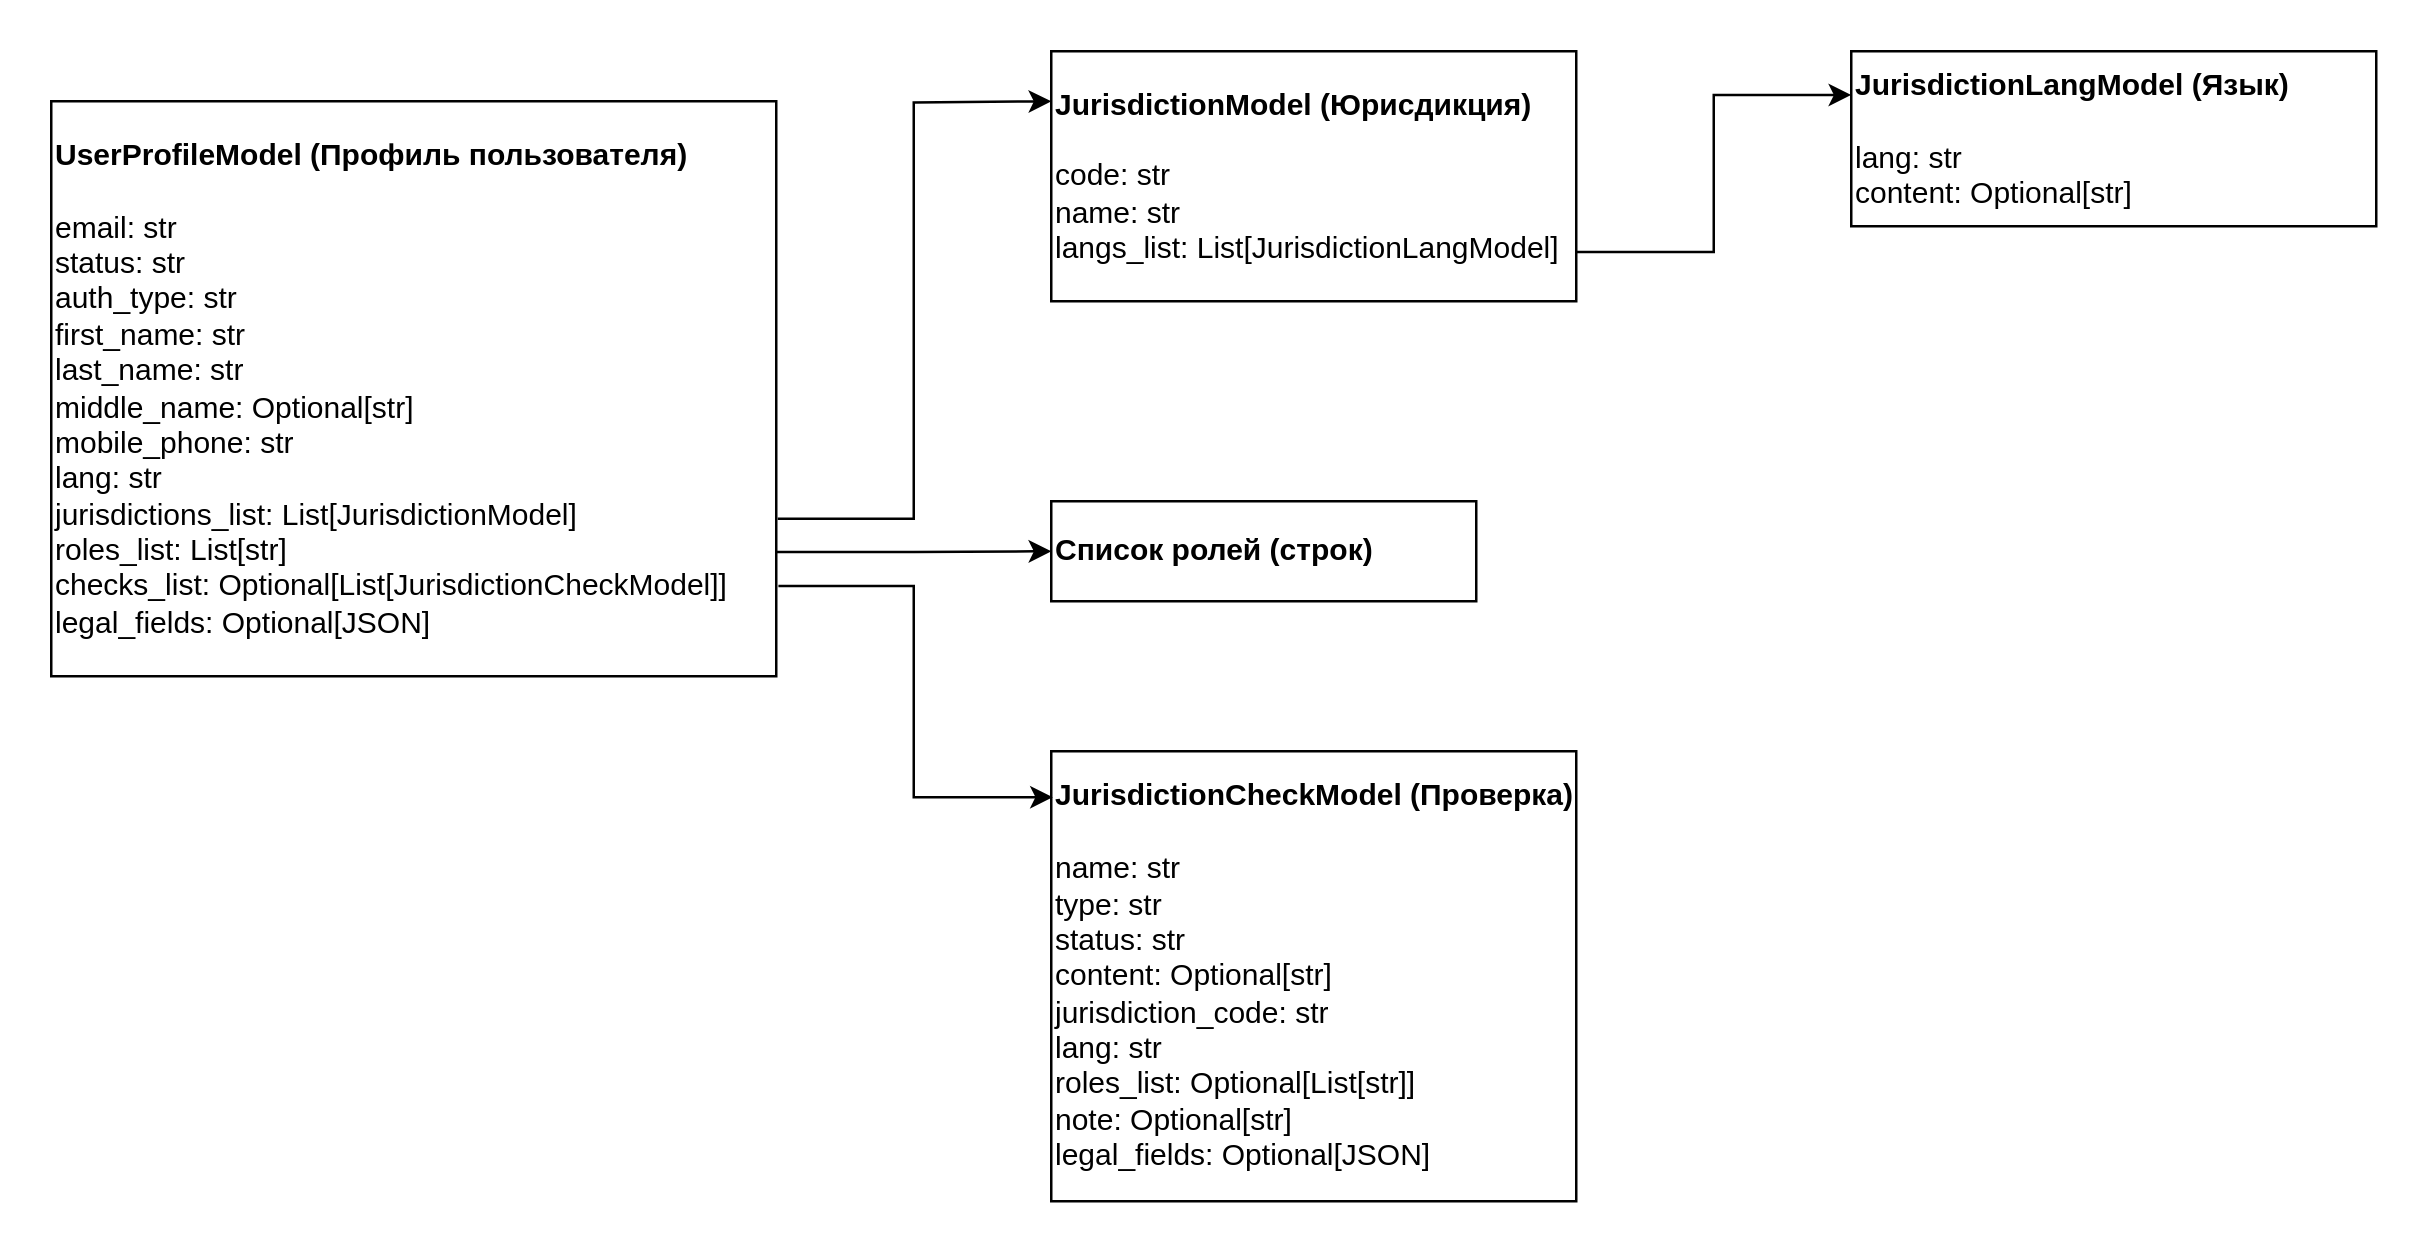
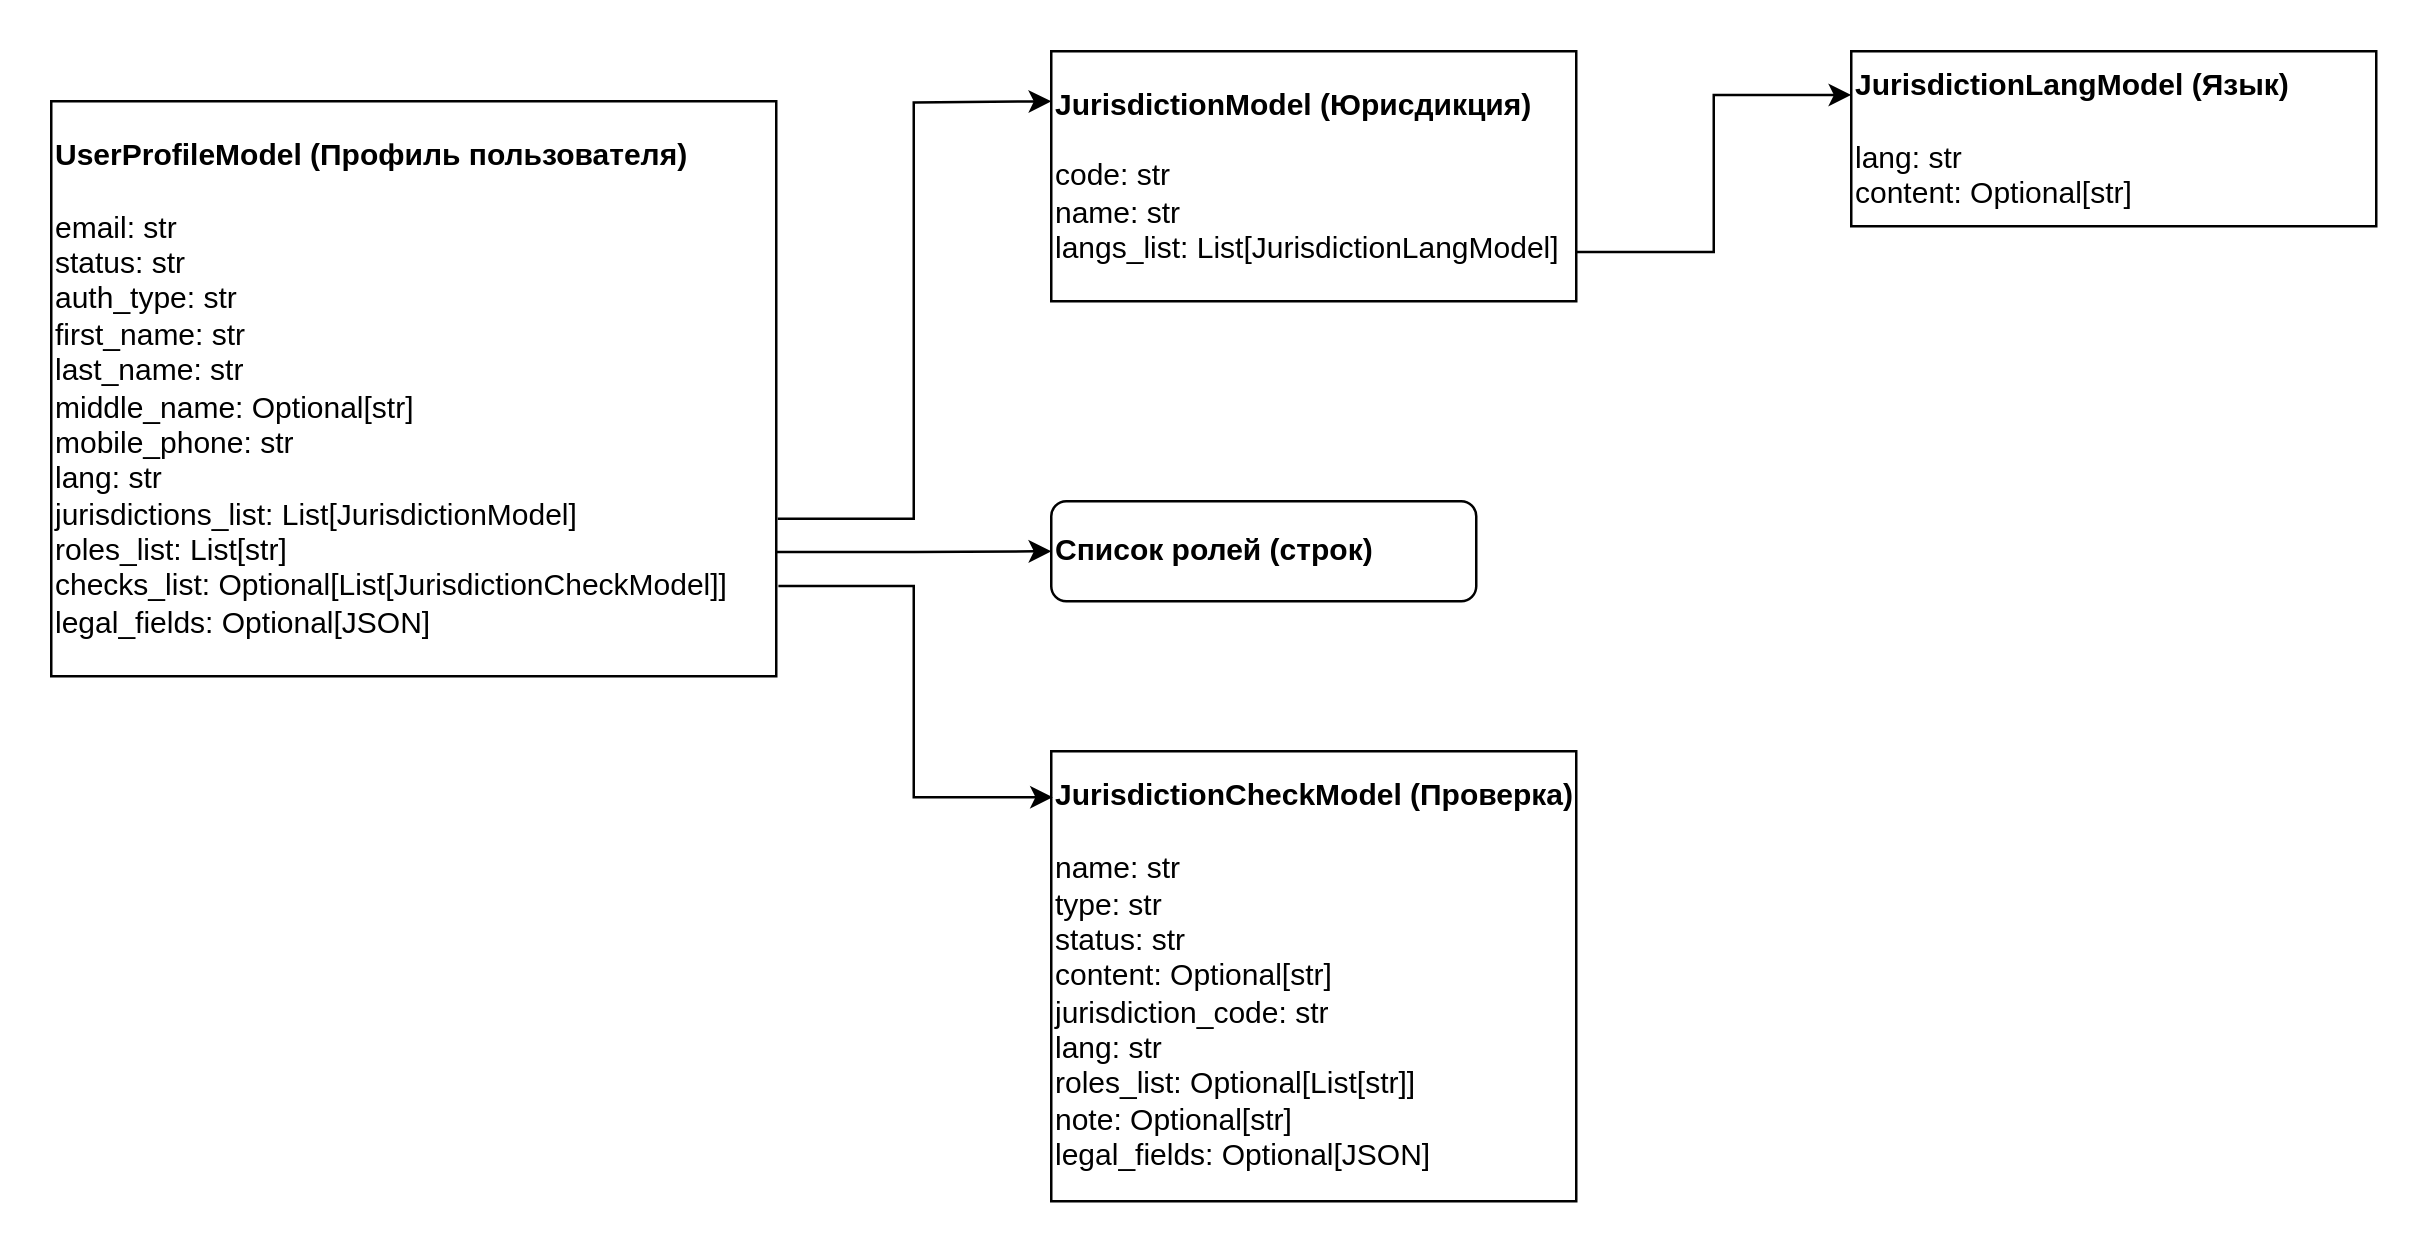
  <mxCell id="0" />
  <mxCell id="1" parent="0" />
  <mxCell id="2" style="edgeStyle=orthogonalEdgeStyle;rounded=0;orthogonalLoop=1;jettySize=auto;html=1;exitX=1.002;exitY=0.726;exitDx=0;exitDy=0;exitPerimeter=0;" edge="1" parent="1" source="4"><mxGeometry relative="1" as="geometry"><mxPoint x="420" y="40" as="targetPoint" /></mxGeometry></mxCell>
  <mxCell id="3" style="edgeStyle=orthogonalEdgeStyle;rounded=0;orthogonalLoop=1;jettySize=auto;html=1;exitX=0.995;exitY=0.784;exitDx=0;exitDy=0;entryX=0;entryY=0.5;entryDx=0;entryDy=0;exitPerimeter=0;" edge="1" parent="1" source="4" target="8"><mxGeometry relative="1" as="geometry" /></mxCell>
  <mxCell id="4" value="&lt;div&gt;&lt;b&gt;UserProfileModel (Профиль пользователя)&lt;/b&gt;&lt;br&gt;&lt;/div&gt;&lt;div&gt;&lt;br&gt;&lt;/div&gt;&lt;div&gt;email: str&lt;/div&gt;&lt;div&gt;status: str&lt;/div&gt;&lt;div&gt;auth_type: str&lt;/div&gt;&lt;div&gt;first_name: str&lt;/div&gt;&lt;div&gt;last_name: str&lt;/div&gt;&lt;div&gt;middle_name: Optional[str]&lt;/div&gt;&lt;div&gt;mobile_phone: str&lt;/div&gt;&lt;div&gt;lang: str&lt;/div&gt;&lt;div&gt;jurisdictions_list: List[JurisdictionModel]&lt;/div&gt;&lt;div&gt;roles_list: List[str]&lt;/div&gt;&lt;div&gt;checks_list: Optional[List[JurisdictionCheckModel]]&lt;/div&gt;&lt;div&gt;legal_fields: Optional[JSON]&lt;/div&gt;" style="rounded=0;whiteSpace=wrap;html=1;align=left;" vertex="1" parent="1"><mxGeometry x="20" y="40" width="290" height="230" as="geometry" /></mxCell>
  <mxCell id="5" style="edgeStyle=orthogonalEdgeStyle;rounded=0;orthogonalLoop=1;jettySize=auto;html=1;exitX=1.001;exitY=0.803;exitDx=0;exitDy=0;entryX=0;entryY=0.25;entryDx=0;entryDy=0;exitPerimeter=0;" edge="1" parent="1" source="6" target="7"><mxGeometry relative="1" as="geometry" /></mxCell>
  <mxCell id="6" value="&lt;b&gt;JurisdictionModel (Юрисдикция)&lt;/b&gt;&lt;div&gt;&lt;br&gt;&lt;/div&gt;&lt;div&gt;&lt;div&gt;code: str&lt;/div&gt;&lt;div&gt;name: str&lt;/div&gt;&lt;div&gt;langs_list: List[JurisdictionLangModel]&lt;/div&gt;&lt;/div&gt;" style="rounded=0;whiteSpace=wrap;html=1;align=left;" vertex="1" parent="1"><mxGeometry x="420" y="20" width="210" height="100" as="geometry" /></mxCell>
  <mxCell id="7" value="&lt;b&gt;JurisdictionLangModel (Язык)&lt;/b&gt;&lt;div&gt;&lt;br&gt;&lt;/div&gt;&lt;div&gt;&lt;div&gt;lang: str&lt;/div&gt;&lt;div&gt;content: Optional[str]&lt;/div&gt;&lt;/div&gt;" style="rounded=0;whiteSpace=wrap;html=1;align=left;" vertex="1" parent="1"><mxGeometry x="740" y="20" width="210" height="70" as="geometry" /></mxCell>
- <mxCell id="8" value="&lt;div&gt;&lt;b&gt;Список ролей (строк)&lt;/b&gt;&lt;/div&gt;" style="rounded=0;whiteSpace=wrap;html=1;align=left;" vertex="1" parent="1"><mxGeometry x="420" y="200" width="170" height="40" as="geometry" /></mxCell>
+ <mxCell id="8" value="&lt;div&gt;&lt;b&gt;Список ролей (строк)&lt;/b&gt;&lt;/div&gt;" style="whiteSpace=wrap;html=1;align=left;rounded=1;" vertex="1" parent="1"><mxGeometry x="420" y="200" width="170" height="40" as="geometry" /></mxCell>
  <mxCell id="9" value="&lt;b&gt;JurisdictionCheckModel (Проверка)&lt;/b&gt;&lt;div&gt;&lt;br&gt;&lt;/div&gt;&lt;div&gt;&lt;div&gt;name: str&lt;/div&gt;&lt;div&gt;type: str&lt;/div&gt;&lt;div&gt;status: str&lt;/div&gt;&lt;div&gt;content: Optional[str]&lt;/div&gt;&lt;div&gt;jurisdiction_code: str&lt;/div&gt;&lt;div&gt;lang: str&lt;/div&gt;&lt;div&gt;roles_list: Optional[List[str]]&lt;/div&gt;&lt;div&gt;note: Optional[str]&lt;/div&gt;&lt;div&gt;legal_fields: Optional[JSON]&lt;/div&gt;&lt;/div&gt;" style="rounded=0;whiteSpace=wrap;html=1;align=left;" vertex="1" parent="1"><mxGeometry x="420" y="300" width="210" height="180" as="geometry" /></mxCell>
  <mxCell id="10" style="edgeStyle=orthogonalEdgeStyle;rounded=0;orthogonalLoop=1;jettySize=auto;html=1;exitX=1.003;exitY=0.843;exitDx=0;exitDy=0;entryX=0.003;entryY=0.102;entryDx=0;entryDy=0;entryPerimeter=0;exitPerimeter=0;" edge="1" parent="1" source="4" target="9"><mxGeometry relative="1" as="geometry" /></mxCell>
